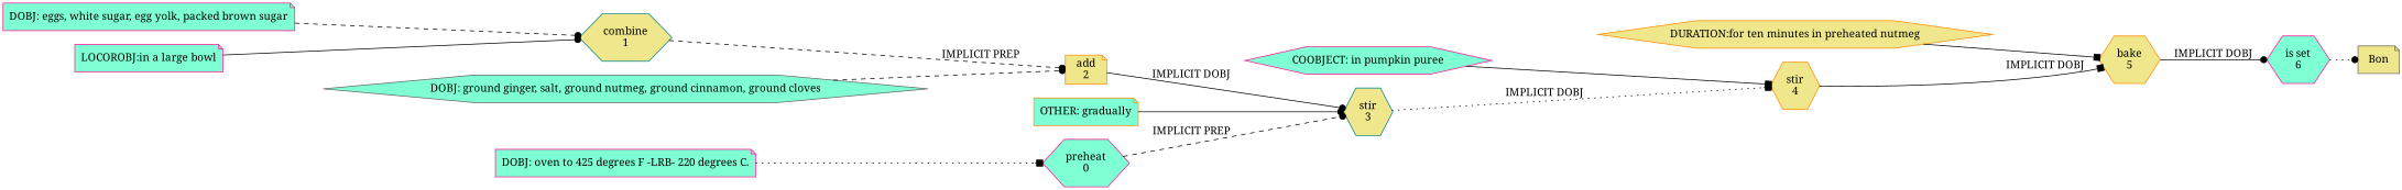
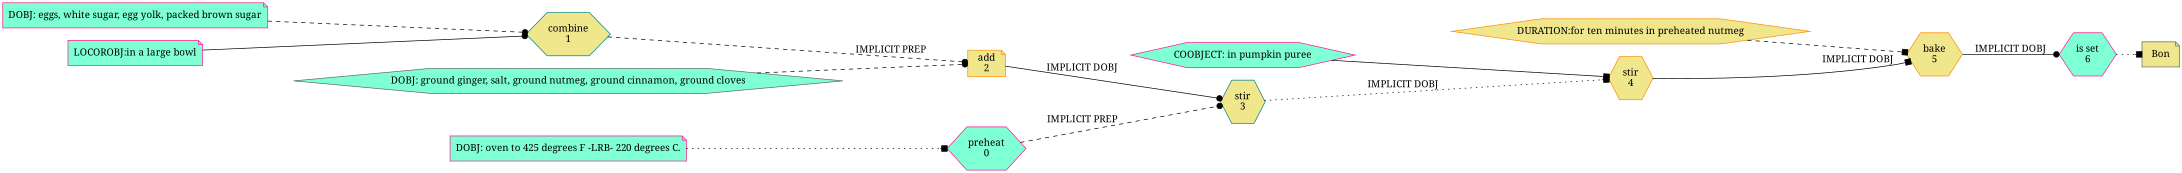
  digraph {
    fontname="Noto Serif"
    rankdir=LR
    node [color=deeppink fillcolor=aquamarine fontname="Noto Serif" shape=hexagon style=filled]
    edge [arrowhead=dot fontname="Noto Serif" style=solid]
    n1 [label="preheat\n0"]
    n2 [color=teal fillcolor=khaki label="stir\n3"]
    n3 [color=darkorange fillcolor=khaki label="stir\n4"]
    n4 [color=teal fillcolor=khaki label="combine\n1"]
    n5 [color=darkorange fillcolor=khaki label="add\n2" shape=note]
    n6 [color=darkorange fillcolor=khaki label="bake\n5"]
    n7 [label="is set\n6"]
    n8 [color=gray40 fillcolor=khaki label=Bon shape=note]
    n9 [label="DOBJ: oven to 425 degrees F -LRB- 220 degrees C." shape=note]
    n10 [label="DOBJ: eggs, white sugar, egg yolk, packed brown sugar" shape=note]
    n11 [label="LOCOROBJ:in a large bowl" shape=note]
    n12 [color=gray40 label="DOBJ: ground ginger, salt, ground nutmeg, ground cinnamon, ground cloves"]
-   n13 [color=darkorange label="OTHER: gradually" shape=note]
    n14 [label="COOBJECT: in pumpkin puree"]
    n15 [color=darkorange fillcolor=khaki label="DURATION:for ten minutes in preheated nutmeg"]
    n1 -> n2 [label="IMPLICIT PREP" style=dashed]
    n2 -> n3 [arrowhead=box label="IMPLICIT DOBJ" style=dotted]
    n3 -> n6 [arrowhead=box label="IMPLICIT DOBJ"]
    n4 -> n5 [label="IMPLICIT PREP" style=dashed]
    n5 -> n2 [label="IMPLICIT DOBJ"]
    n6 -> n7 [label="IMPLICIT DOBJ"]
-   n7 -> n8 [style=dotted]
+   n7 -> n8 [arrowhead=box style=dotted]
    n9 -> n1 [arrowhead=box style=dotted]
    n10 -> n4 [style=dashed]
    n11 -> n4
    n12 -> n5 [style=dashed]
-   n13 -> n2
    n14 -> n3 [arrowhead=box]
-   n15 -> n6 [arrowhead=box]
+   n15 -> n6 [arrowhead=box style=dashed]
  }
